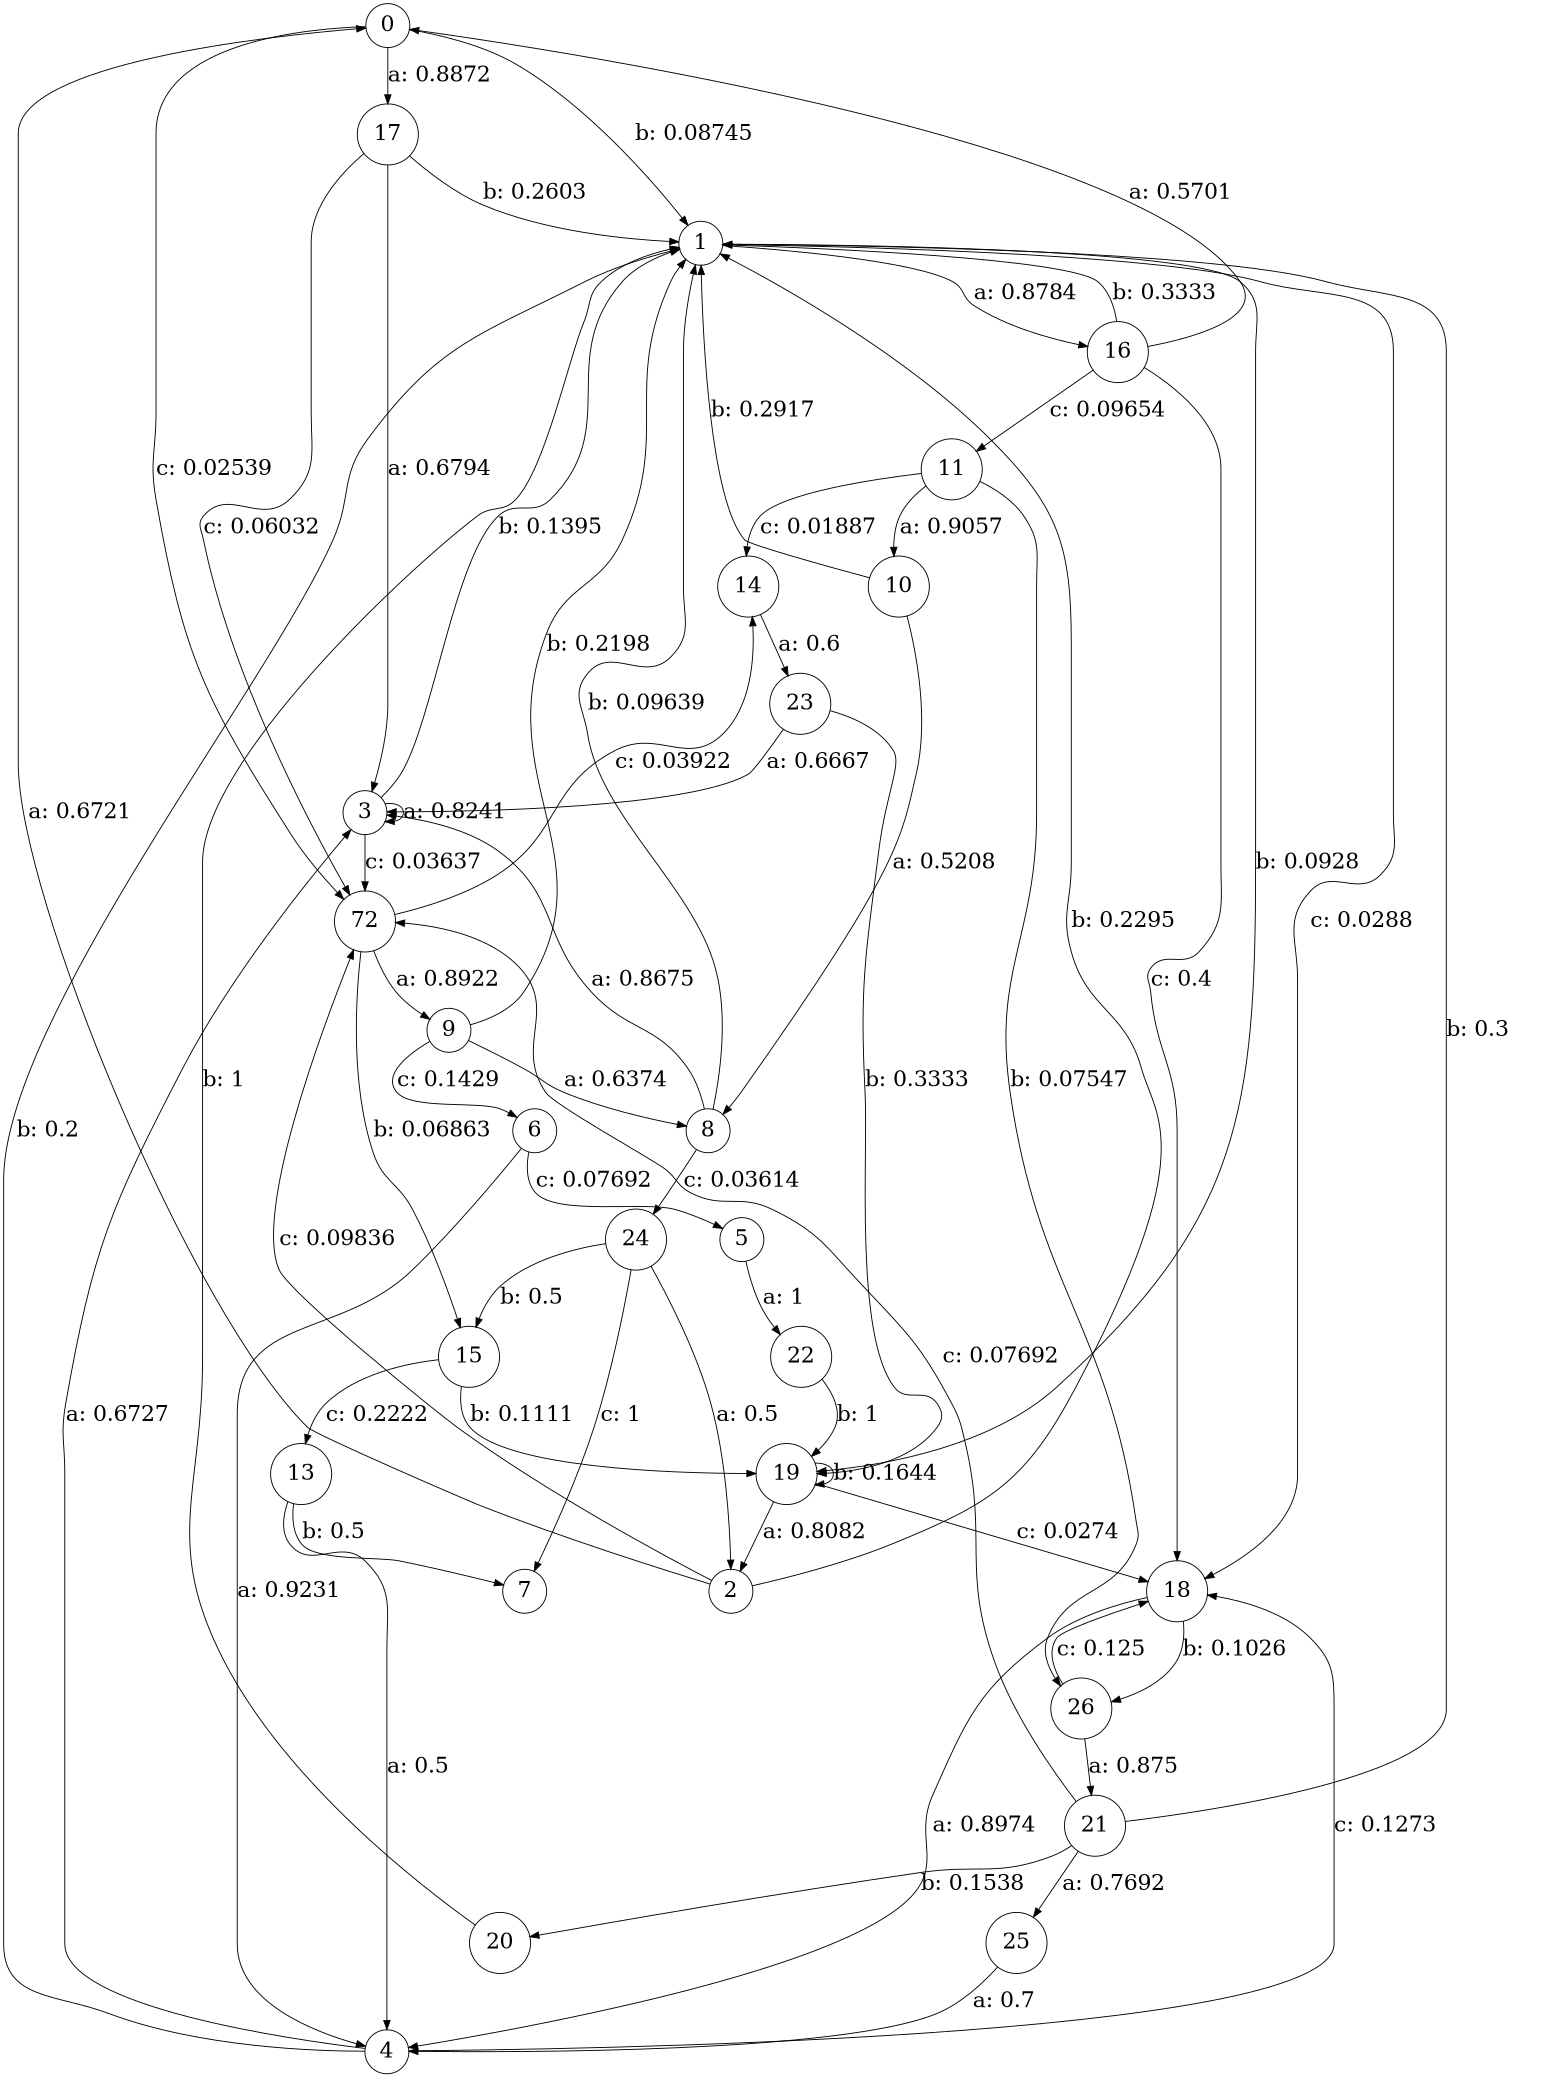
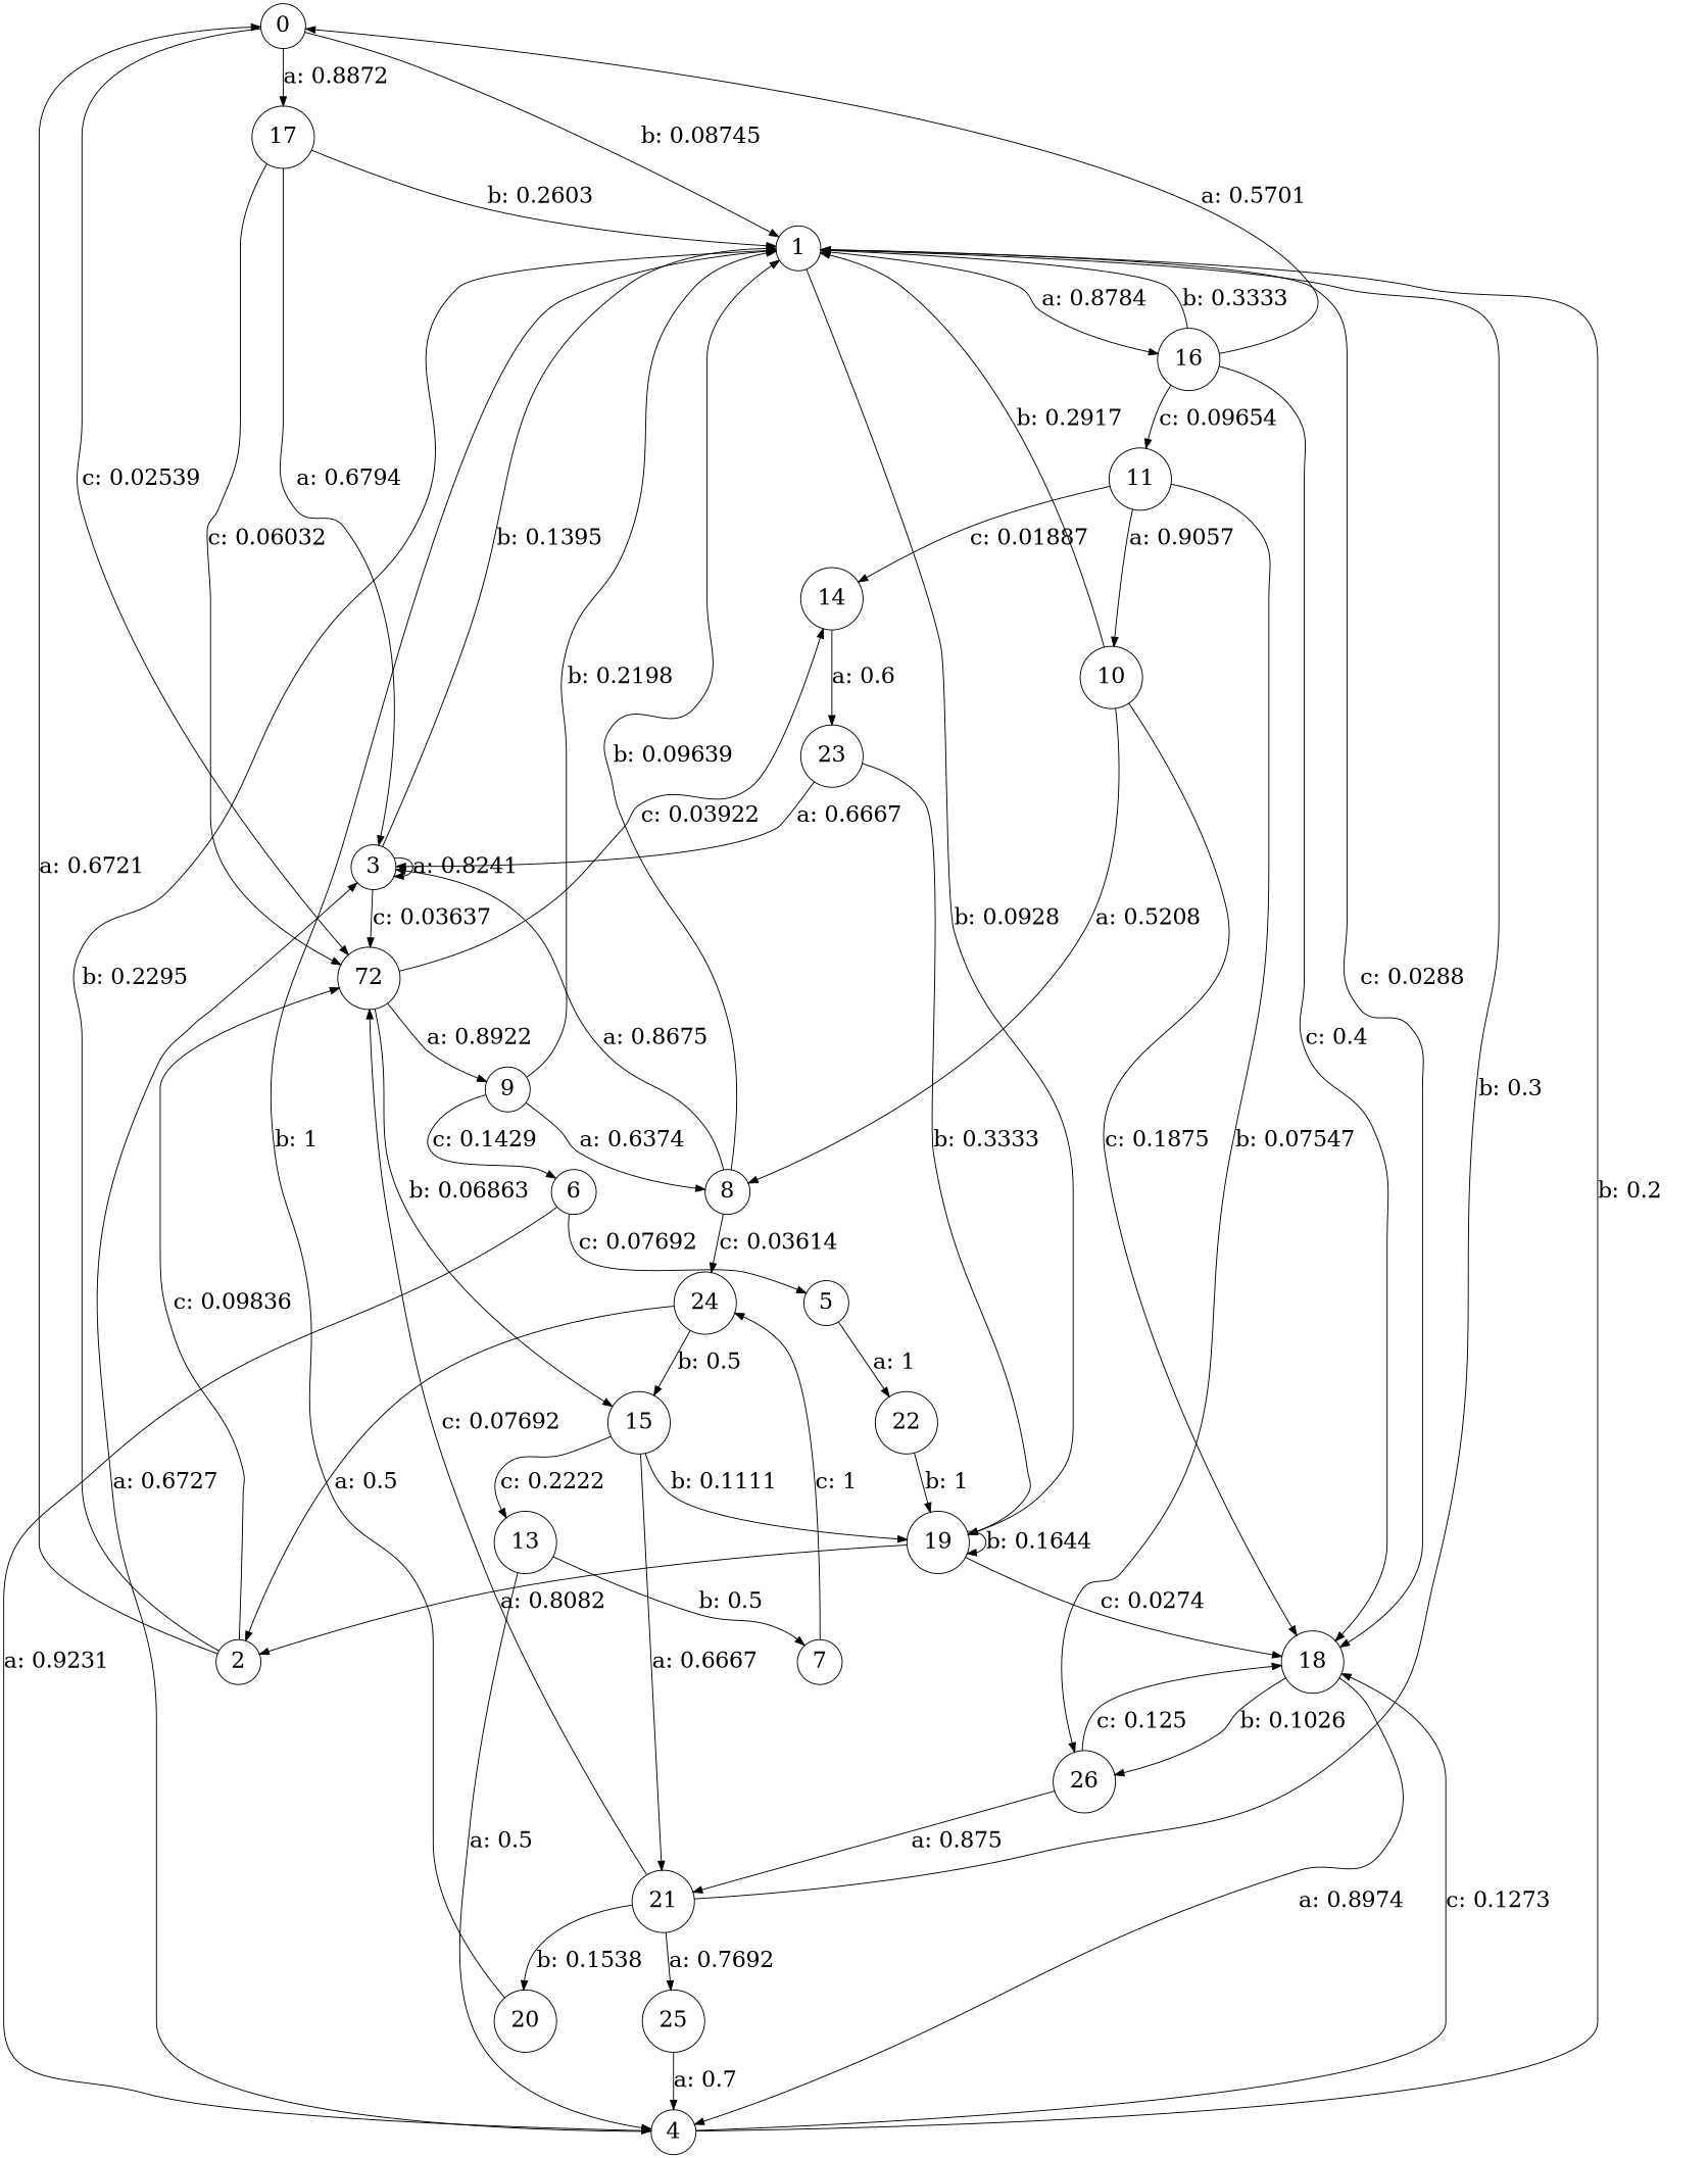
  digraph {
    node [fontsize=24 shape=circle]
    edge [fontsize=24]
    0
    17
    1
    n4 [label=72]
    3
    16
    19
    18
    9
    14
    15
    11
    2
    4
    26
    6
    8
    23
    21
    13
    10
    5
    22
    7
    24
    20
    25
    0 -> 17 [label="a: 0.8872   "]
    0 -> 1 [label="b: 0.08745  "]
    0 -> n4 [label="c: 0.02539  "]
    17 -> 1 [label="b: 0.2603   "]
    17 -> n4 [label="c: 0.06032  "]
    17 -> 3 [label="a: 0.6794   "]
    1 -> 16 [label="a: 0.8784   "]
    1 -> 19 [label="b: 0.0928   "]
    1 -> 18 [label="c: 0.0288   "]
    n4 -> 9 [label="a: 0.8922   "]
    n4 -> 14 [label="c: 0.03922  "]
    n4 -> 15 [label="b: 0.06863  "]
    3 -> 1 [label="b: 0.1395   "]
    3 -> n4 [label="c: 0.03637  "]
    3 -> 3 [label="a: 0.8241   "]
    16 -> 0 [label="a: 0.5701   "]
    16 -> 1 [label="b: 0.3333   "]
    16 -> 18 [label="c: 0.4      "]
    16 -> 11 [label="c: 0.09654  "]
    19 -> 19 [label="b: 0.1644   "]
    19 -> 18 [label="c: 0.0274   "]
    19 -> 2 [label="a: 0.8082   "]
    18 -> 4 [label="a: 0.8974   "]
    18 -> 26 [label="b: 0.1026   "]
    9 -> 1 [label="b: 0.2198   "]
    9 -> 6 [label="c: 0.1429   "]
    9 -> 8 [label="a: 0.6374   "]
    14 -> 23 [label="a: 0.6      "]
    15 -> 19 [label="b: 0.1111   "]
+   15 -> 21 [label="a: 0.6667   "]
    15 -> 13 [label="c: 0.2222   "]
    11 -> 14 [label="c: 0.01887  "]
    11 -> 26 [label="b: 0.07547  "]
    11 -> 10 [label="a: 0.9057   "]
    2 -> 0 [label="a: 0.6721   "]
    2 -> 1 [label="b: 0.2295   "]
    2 -> n4 [label="c: 0.09836  "]
    4 -> 1 [label="b: 0.2      "]
    4 -> 3 [label="a: 0.6727   "]
    4 -> 18 [label="c: 0.1273   "]
    26 -> 18 [label="c: 0.125    "]
    26 -> 21 [label="a: 0.875    "]
    6 -> 4 [label="a: 0.9231   "]
    6 -> 5 [label="c: 0.07692  "]
    8 -> 1 [label="b: 0.09639  "]
    8 -> 3 [label="a: 0.8675   "]
    8 -> 24 [label="c: 0.03614  "]
    23 -> 3 [label="a: 0.6667   "]
    23 -> 19 [label="b: 0.3333   "]
    21 -> 1 [label="b: 0.3      "]
    21 -> n4 [label="c: 0.07692  "]
    21 -> 20 [label="b: 0.1538   "]
    21 -> 25 [label="a: 0.7692   "]
    13 -> 4 [label="a: 0.5      "]
    13 -> 7 [label="b: 0.5      "]
    10 -> 1 [label="b: 0.2917   "]
+   10 -> 18 [label="c: 0.1875   "]
    10 -> 8 [label="a: 0.5208   "]
    5 -> 22 [label="a: 1        "]
    22 -> 19 [label="b: 1        "]
-   24 -> 7 [label="c: 1        "]
+   7 -> 24 [label="c: 1        "]
    24 -> 15 [label="b: 0.5      "]
    24 -> 2 [label="a: 0.5      "]
    20 -> 1 [label="b: 1        "]
    25 -> 4 [label="a: 0.7      "]
  }
